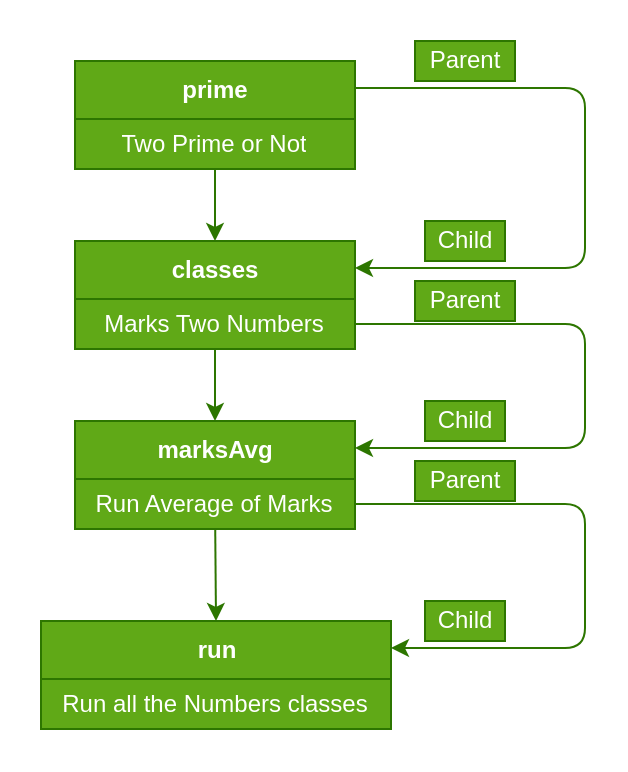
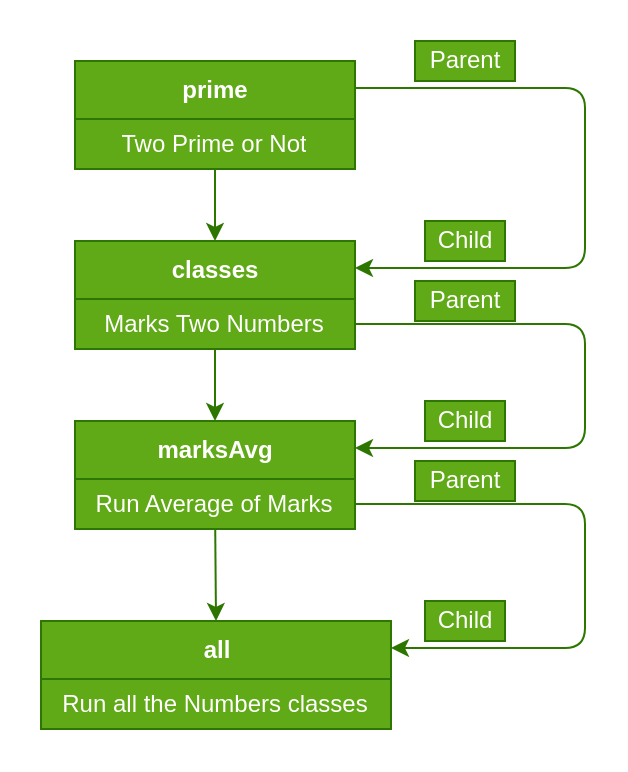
  <mxCell id="0" />
  <mxCell id="1" parent="0" />
  <mxCell id="2" style="edgeStyle=none;html=1;fillColor=#60a917;strokeColor=#2D7600;" edge="1" parent="1" source="4" target="6"><mxGeometry relative="1" as="geometry" /></mxCell>
  <mxCell id="3" style="edgeStyle=orthogonalEdgeStyle;html=1;exitX=1;exitY=0.25;exitDx=0;exitDy=0;entryX=1;entryY=0.25;entryDx=0;entryDy=0;fillColor=#60a917;strokeColor=#2D7600;" edge="1" parent="1" source="4" target="6"><mxGeometry relative="1" as="geometry"><mxPoint x="272" y="150" as="targetPoint" /><Array as="points"><mxPoint x="292" y="44" /><mxPoint x="292" y="134" /></Array></mxGeometry></mxCell>
  <mxCell id="4" value="prime" style="swimlane;fontStyle=1;align=center;verticalAlign=middle;childLayout=stackLayout;horizontal=1;startSize=29;horizontalStack=0;resizeParent=1;resizeParentMax=0;resizeLast=0;collapsible=0;marginBottom=0;html=1;fillColor=#60a917;fontColor=#ffffff;strokeColor=#2D7600;" vertex="1" parent="1"><mxGeometry x="37" y="30" width="140" height="54" as="geometry" /></mxCell>
  <mxCell id="5" value="Two Prime or Not" style="text;html=1;strokeColor=#2D7600;fillColor=#60a917;align=center;verticalAlign=middle;spacingLeft=4;spacingRight=4;overflow=hidden;rotatable=0;points=[[0,0.5],[1,0.5]];portConstraint=eastwest;fontColor=#ffffff;" vertex="1" parent="4"><mxGeometry y="29" width="140" height="25" as="geometry" /></mxCell>
  <mxCell id="6" value="classes" style="swimlane;fontStyle=1;align=center;verticalAlign=middle;childLayout=stackLayout;horizontal=1;startSize=29;horizontalStack=0;resizeParent=1;resizeParentMax=0;resizeLast=0;collapsible=0;marginBottom=0;html=1;fillColor=#60a917;fontColor=#ffffff;strokeColor=#2D7600;" vertex="1" parent="1"><mxGeometry x="37" y="120" width="140" height="54" as="geometry" /></mxCell>
  <mxCell id="7" value="Marks Two Numbers" style="text;html=1;strokeColor=#2D7600;fillColor=#60a917;align=center;verticalAlign=middle;spacingLeft=4;spacingRight=4;overflow=hidden;rotatable=0;points=[[0,0.5],[1,0.5]];portConstraint=eastwest;fontColor=#ffffff;" vertex="1" parent="6"><mxGeometry y="29" width="140" height="25" as="geometry" /></mxCell>
  <mxCell id="8" value="marksAvg" style="swimlane;fontStyle=1;align=center;verticalAlign=middle;childLayout=stackLayout;horizontal=1;startSize=29;horizontalStack=0;resizeParent=1;resizeParentMax=0;resizeLast=0;collapsible=0;marginBottom=0;html=1;fillColor=#60a917;fontColor=#ffffff;strokeColor=#2D7600;" vertex="1" parent="1"><mxGeometry x="37" y="210" width="140" height="54" as="geometry" /></mxCell>
  <mxCell id="9" value="Run Average of Marks" style="text;html=1;strokeColor=#2D7600;fillColor=#60a917;align=center;verticalAlign=middle;spacingLeft=4;spacingRight=4;overflow=hidden;rotatable=0;points=[[0,0.5],[1,0.5]];portConstraint=eastwest;fontColor=#ffffff;" vertex="1" parent="8"><mxGeometry y="29" width="140" height="25" as="geometry" /></mxCell>
- <mxCell id="10" value="run" style="swimlane;fontStyle=1;align=center;verticalAlign=middle;childLayout=stackLayout;horizontal=1;startSize=29;horizontalStack=0;resizeParent=1;resizeParentMax=0;resizeLast=0;collapsible=0;marginBottom=0;html=1;fillColor=#60a917;fontColor=#ffffff;strokeColor=#2D7600;" vertex="1" parent="1"><mxGeometry x="20" y="310" width="175" height="54" as="geometry" /></mxCell>
+ <mxCell id="10" value="all" style="swimlane;fontStyle=1;align=center;verticalAlign=middle;childLayout=stackLayout;horizontal=1;startSize=29;horizontalStack=0;resizeParent=1;resizeParentMax=0;resizeLast=0;collapsible=0;marginBottom=0;html=1;fillColor=#60a917;fontColor=#ffffff;strokeColor=#2D7600;" vertex="1" parent="1"><mxGeometry x="20" y="310" width="175" height="54" as="geometry" /></mxCell>
  <mxCell id="11" value="Run all the Numbers classes" style="text;html=1;strokeColor=#2D7600;fillColor=#60a917;align=center;verticalAlign=middle;spacingLeft=4;spacingRight=4;overflow=hidden;rotatable=0;points=[[0,0.5],[1,0.5]];portConstraint=eastwest;fontColor=#ffffff;" vertex="1" parent="10"><mxGeometry y="29" width="175" height="25" as="geometry" /></mxCell>
  <mxCell id="12" style="edgeStyle=none;html=1;entryX=0.5;entryY=0;entryDx=0;entryDy=0;fillColor=#60a917;strokeColor=#2D7600;" edge="1" parent="1" source="7" target="8"><mxGeometry relative="1" as="geometry" /></mxCell>
  <mxCell id="13" style="edgeStyle=none;html=1;entryX=0.5;entryY=0;entryDx=0;entryDy=0;fillColor=#60a917;strokeColor=#2D7600;" edge="1" parent="1" source="9" target="10"><mxGeometry relative="1" as="geometry" /></mxCell>
  <mxCell id="14" style="edgeStyle=orthogonalEdgeStyle;html=1;exitX=1;exitY=0.5;exitDx=0;exitDy=0;entryX=1;entryY=0.25;entryDx=0;entryDy=0;fillColor=#60a917;strokeColor=#2D7600;" edge="1" parent="1" source="7" target="8"><mxGeometry relative="1" as="geometry"><Array as="points"><mxPoint x="292" y="162" /><mxPoint x="292" y="224" /></Array></mxGeometry></mxCell>
  <mxCell id="15" style="edgeStyle=orthogonalEdgeStyle;html=1;exitX=1;exitY=0.5;exitDx=0;exitDy=0;entryX=1;entryY=0.25;entryDx=0;entryDy=0;fillColor=#60a917;strokeColor=#2D7600;" edge="1" parent="1" source="9" target="10"><mxGeometry relative="1" as="geometry"><Array as="points"><mxPoint x="292" y="252" /><mxPoint x="292" y="324" /></Array></mxGeometry></mxCell>
  <mxCell id="16" value="Parent" style="text;html=1;align=center;verticalAlign=middle;resizable=0;points=[];autosize=1;strokeColor=#2D7600;fillColor=#60a917;fontColor=#ffffff;" vertex="1" parent="1"><mxGeometry x="207" y="20" width="50" height="20" as="geometry" /></mxCell>
  <mxCell id="17" value="Child" style="text;html=1;align=center;verticalAlign=middle;resizable=0;points=[];autosize=1;strokeColor=#2D7600;fillColor=#60a917;fontColor=#ffffff;" vertex="1" parent="1"><mxGeometry x="212" y="110" width="40" height="20" as="geometry" /></mxCell>
  <mxCell id="18" value="Parent" style="text;html=1;align=center;verticalAlign=middle;resizable=0;points=[];autosize=1;strokeColor=#2D7600;fillColor=#60a917;fontColor=#ffffff;" vertex="1" parent="1"><mxGeometry x="207" y="140" width="50" height="20" as="geometry" /></mxCell>
  <mxCell id="19" value="Child" style="text;html=1;align=center;verticalAlign=middle;resizable=0;points=[];autosize=1;strokeColor=#2D7600;fillColor=#60a917;fontColor=#ffffff;" vertex="1" parent="1"><mxGeometry x="212" y="200" width="40" height="20" as="geometry" /></mxCell>
  <mxCell id="20" value="Parent" style="text;html=1;align=center;verticalAlign=middle;resizable=0;points=[];autosize=1;strokeColor=#2D7600;fillColor=#60a917;fontColor=#ffffff;" vertex="1" parent="1"><mxGeometry x="207" y="230" width="50" height="20" as="geometry" /></mxCell>
  <mxCell id="21" value="Child" style="text;html=1;align=center;verticalAlign=middle;resizable=0;points=[];autosize=1;strokeColor=#2D7600;fillColor=#60a917;fontColor=#ffffff;" vertex="1" parent="1"><mxGeometry x="212" y="300" width="40" height="20" as="geometry" /></mxCell>
